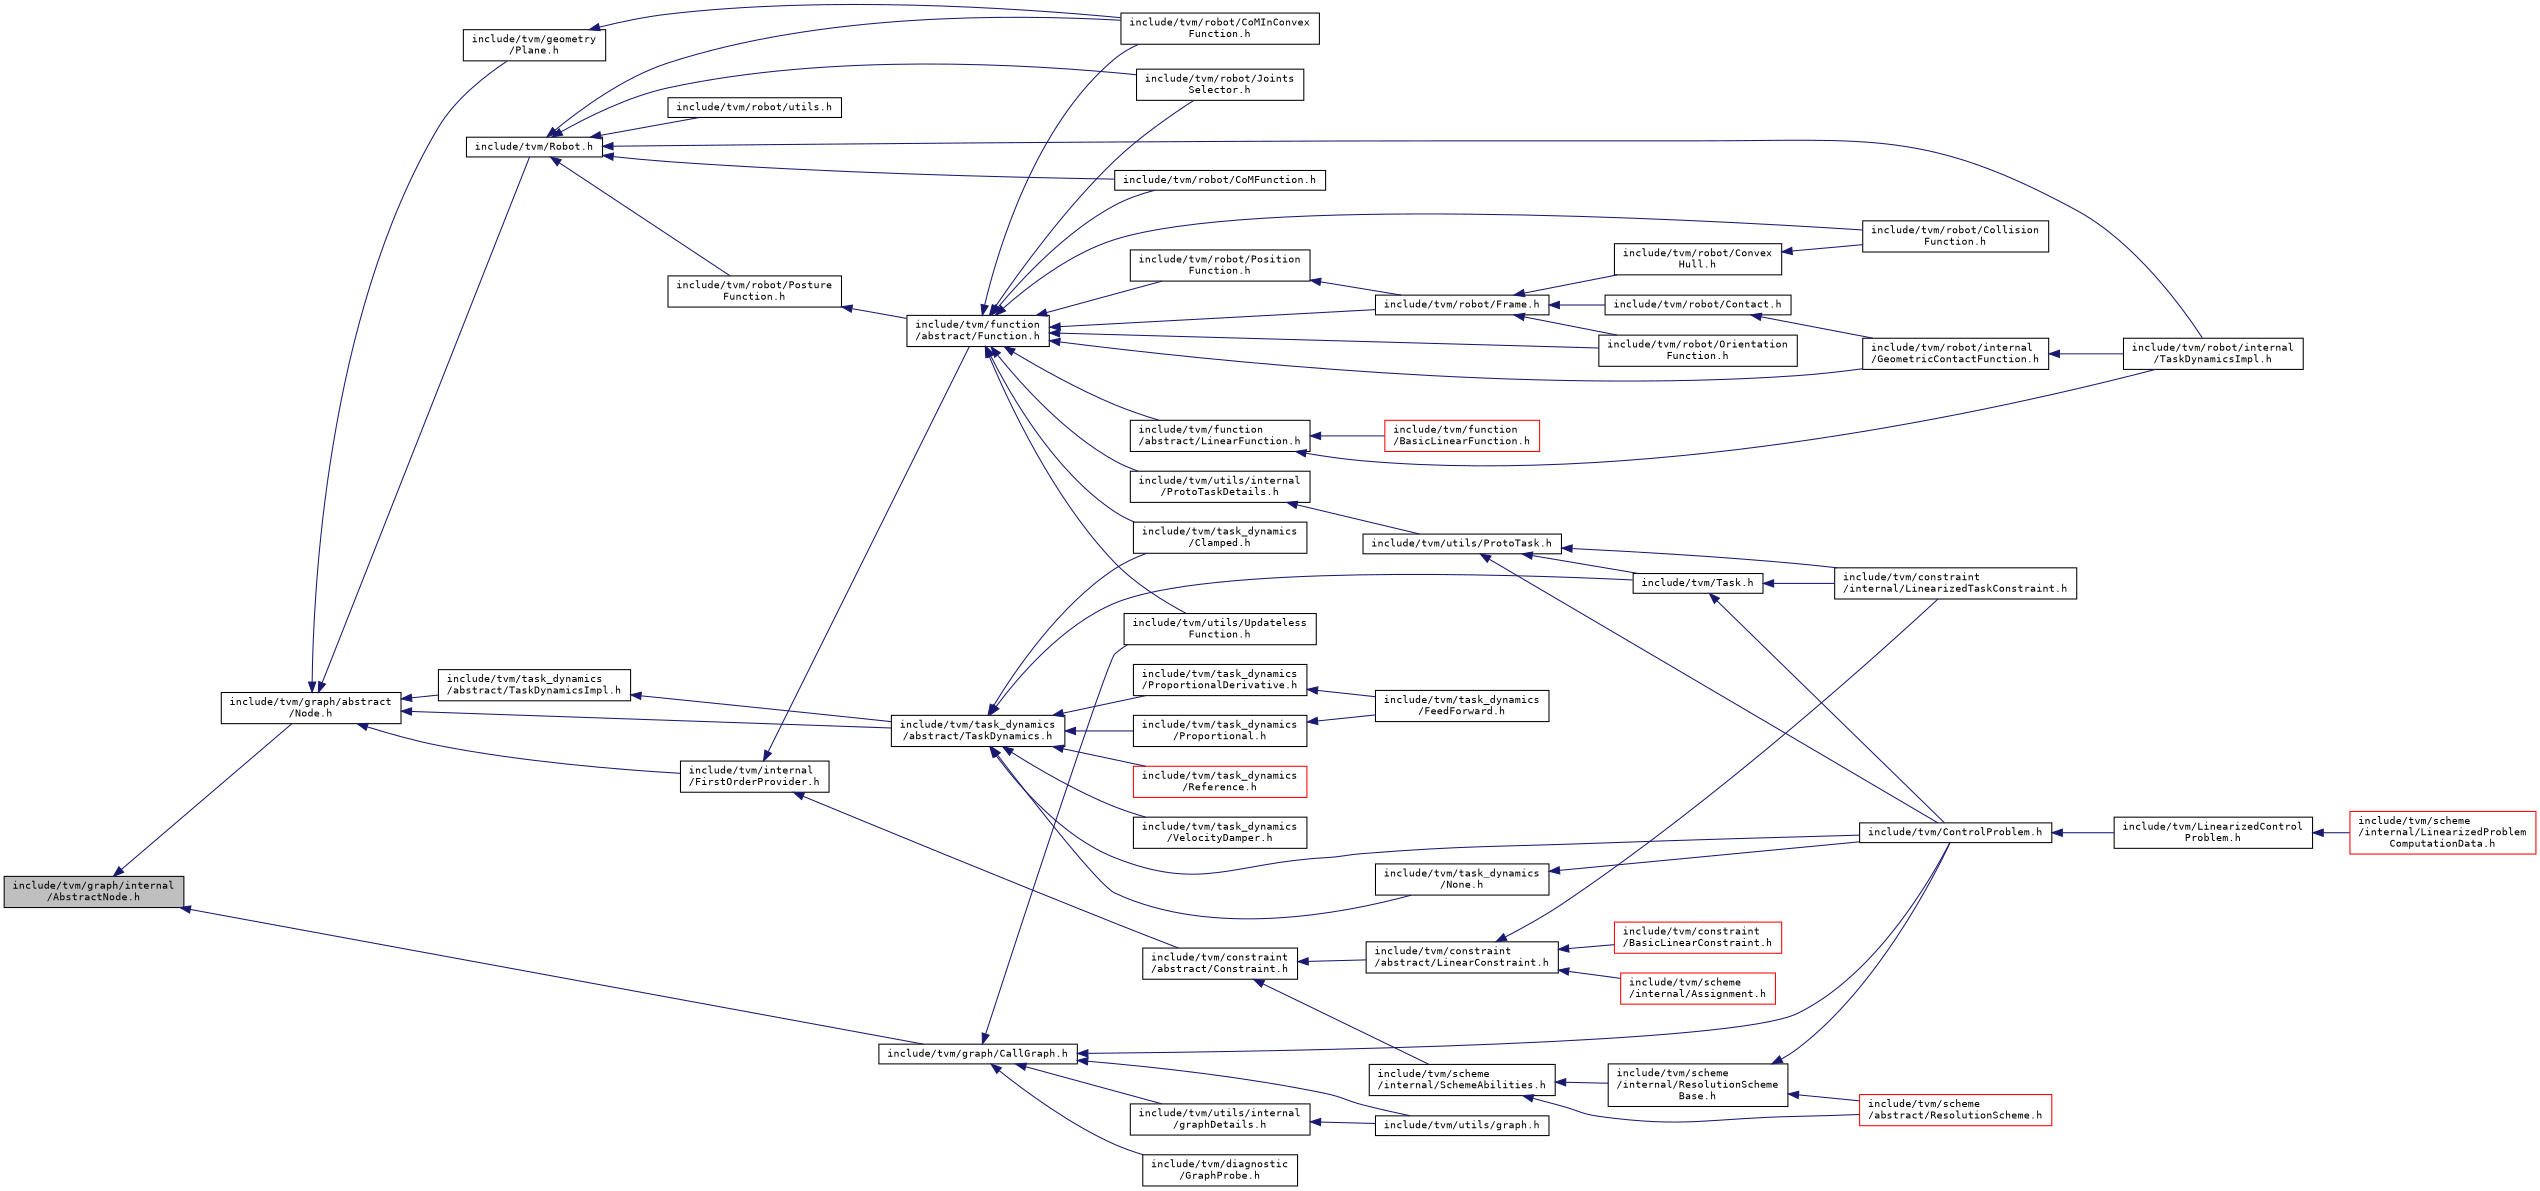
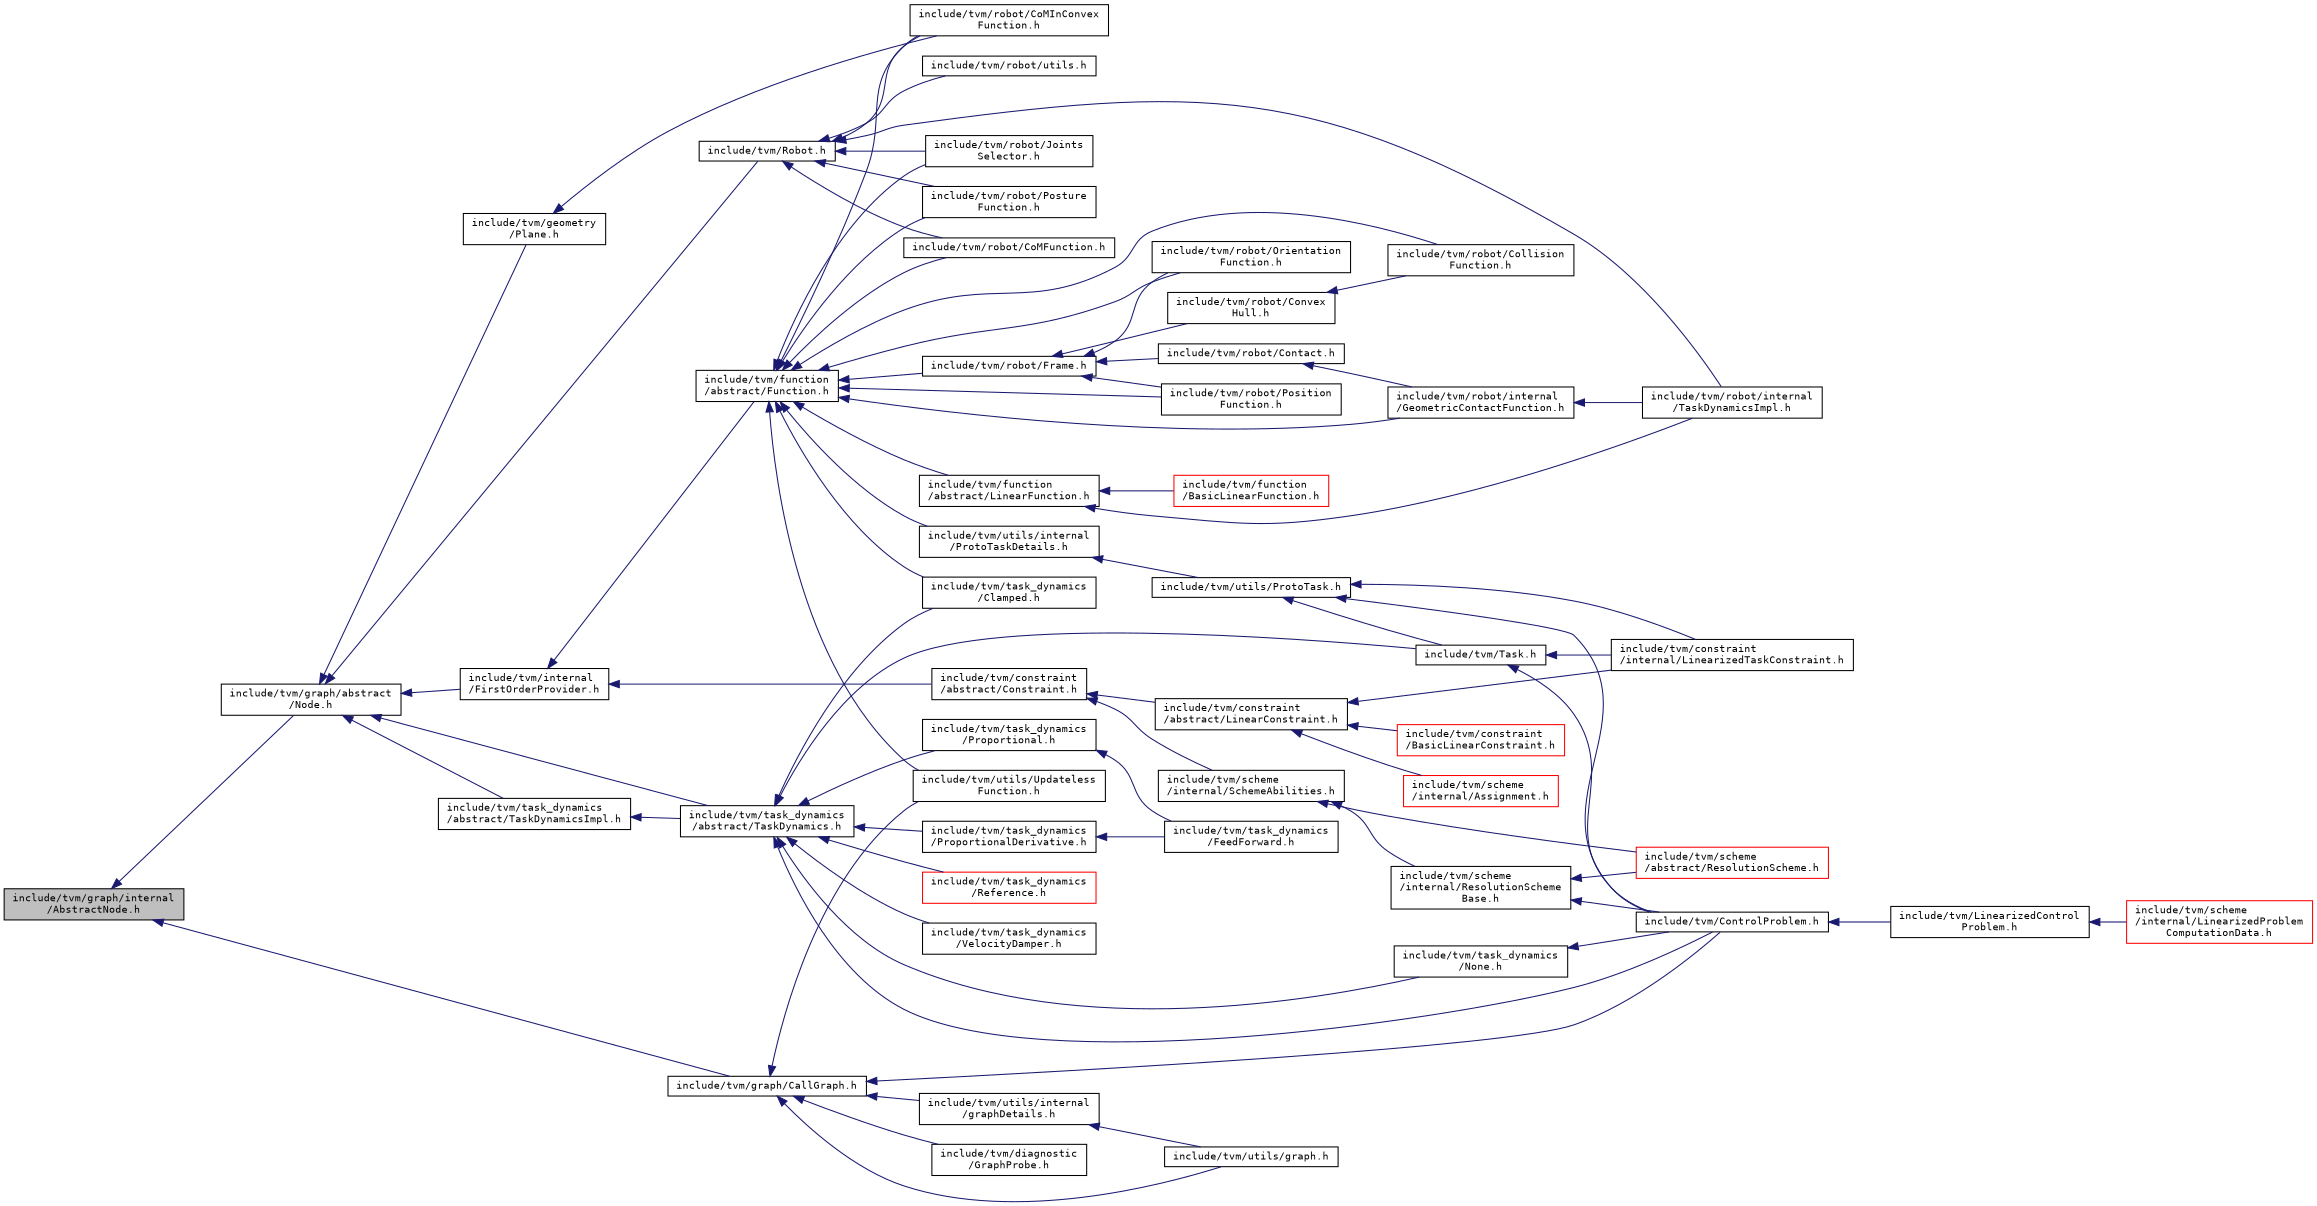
  digraph {
    fontname="DejaVu Sans Mono"
    rankdir=LR
    node [color=black fillcolor=white fontname="DejaVu Sans Mono" fontsize=10 shape=record style=filled]
    edge [color=midnightblue dir=back fontname="DejaVu Sans Mono" fontsize=10 labelfontname=Helvetica labelfontsize=10 style=solid]
    n1 [fillcolor=grey75 fontcolor=black height=0.2 label="include/tvm/graph/internal\l/AbstractNode.h" width=0.4]
    n2 [height=0.2 label="include/tvm/graph/abstract\l/Node.h" width=0.4]
    n3 [height=0.2 label="include/tvm/graph/CallGraph.h" width=0.4]
    n4 [height=0.2 label="include/tvm/internal\l/FirstOrderProvider.h" width=0.4]
    n5 [height=0.2 label="include/tvm/task_dynamics\l/abstract/TaskDynamics.h" width=0.4]
    n6 [height=0.2 label="include/tvm/task_dynamics\l/abstract/TaskDynamicsImpl.h" width=0.4]
    n7 [height=0.2 label="include/tvm/geometry\l/Plane.h" width=0.4]
    n8 [height=0.2 label="include/tvm/Robot.h" width=0.4]
    n9 [height=0.2 label="include/tvm/ControlProblem.h" width=0.4]
    n10 [height=0.2 label="include/tvm/utils/Updateless\lFunction.h" width=0.4]
    n11 [height=0.2 label="include/tvm/diagnostic\l/GraphProbe.h" width=0.4]
    n12 [height=0.2 label="include/tvm/utils/graph.h" width=0.4]
    n13 [height=0.2 label="include/tvm/utils/internal\l/graphDetails.h" width=0.4]
    n14 [height=0.2 label="include/tvm/constraint\l/abstract/Constraint.h" width=0.4]
    n15 [height=0.2 label="include/tvm/function\l/abstract/Function.h" width=0.4]
    n16 [height=0.2 label="include/tvm/task_dynamics\l/Clamped.h" width=0.4]
    n17 [height=0.2 label="include/tvm/Task.h" width=0.4]
    n18 [height=0.2 label="include/tvm/task_dynamics\l/None.h" width=0.4]
    n19 [height=0.2 label="include/tvm/task_dynamics\l/Proportional.h" width=0.4]
    n20 [height=0.2 label="include/tvm/task_dynamics\l/ProportionalDerivative.h" width=0.4]
    n21 [color=red height=0.2 label="include/tvm/task_dynamics\l/Reference.h" width=0.4]
    n22 [height=0.2 label="include/tvm/task_dynamics\l/VelocityDamper.h" width=0.4]
    n23 [height=0.2 label="include/tvm/robot/CoMInConvex\lFunction.h" width=0.4]
    n24 [height=0.2 label="include/tvm/robot/CoMFunction.h" width=0.4]
    n25 [height=0.2 label="include/tvm/robot/Joints\lSelector.h" width=0.4]
    n26 [height=0.2 label="include/tvm/robot/Posture\lFunction.h" width=0.4]
    n27 [height=0.2 label="include/tvm/robot/internal\l/TaskDynamicsImpl.h" width=0.4]
    n28 [height=0.2 label="include/tvm/robot/utils.h" width=0.4]
    n29 [height=0.2 label="include/tvm/constraint\l/abstract/LinearConstraint.h" width=0.4]
    n30 [height=0.2 label="include/tvm/scheme\l/internal/SchemeAbilities.h" width=0.4]
    n31 [height=0.2 label="include/tvm/function\l/abstract/LinearFunction.h" width=0.4]
    n32 [height=0.2 label="include/tvm/utils/internal\l/ProtoTaskDetails.h" width=0.4]
    n33 [height=0.2 label="include/tvm/robot/Collision\lFunction.h" width=0.4]
    n34 [height=0.2 label="include/tvm/robot/Frame.h" width=0.4]
    n35 [height=0.2 label="include/tvm/robot/internal\l/GeometricContactFunction.h" width=0.4]
    n36 [height=0.2 label="include/tvm/robot/Orientation\lFunction.h" width=0.4]
    n37 [height=0.2 label="include/tvm/robot/Position\lFunction.h" width=0.4]
    n38 [color=red height=0.2 label="include/tvm/constraint\l/BasicLinearConstraint.h" width=0.4]
    n39 [height=0.2 label="include/tvm/constraint\l/internal/LinearizedTaskConstraint.h" width=0.4]
    n40 [color=red height=0.2 label="include/tvm/scheme\l/internal/Assignment.h" width=0.4]
    n41 [height=0.2 label="include/tvm/scheme\l/internal/ResolutionScheme\lBase.h" width=0.4]
    n42 [color=red height=0.2 label="include/tvm/scheme\l/abstract/ResolutionScheme.h" width=0.4]
    n43 [height=0.2 label="include/tvm/LinearizedControl\lProblem.h" width=0.4]
    n44 [color=red height=0.2 label="include/tvm/scheme\l/internal/LinearizedProblem\lComputationData.h" width=0.4]
    n45 [color=red height=0.2 label="include/tvm/function\l/BasicLinearFunction.h" width=0.4]
    n46 [height=0.2 label="include/tvm/utils/ProtoTask.h" width=0.4]
    n47 [height=0.2 label="include/tvm/robot/Convex\lHull.h" width=0.4]
    n48 [height=0.2 label="include/tvm/robot/Contact.h" width=0.4]
    n49 [height=0.2 label="include/tvm/task_dynamics\l/FeedForward.h" width=0.4]
    n1 -> n2
    n1 -> n3
    n2 -> n4
    n2 -> n5
    n2 -> n6
    n2 -> n7
    n2 -> n8
    n3 -> n9
    n3 -> n10
    n3 -> n11
    n3 -> n12
    n3 -> n13
    n4 -> n14
    n4 -> n15
    n5 -> n9
    n5 -> n16
    n5 -> n17
    n5 -> n18
    n5 -> n19
    n5 -> n20
    n5 -> n21
    n5 -> n22
    n6 -> n5
    n7 -> n23
    n8 -> n23
    n8 -> n24
    n8 -> n25
    n8 -> n26
    n8 -> n27
    n8 -> n28
    n9 -> n43
    n13 -> n12
    n14 -> n29
    n14 -> n30
    n15 -> n10
    n15 -> n16
    n15 -> n23
    n15 -> n24
    n15 -> n25
-   n26 -> n15
+   n15 -> n26
    n15 -> n31
    n15 -> n32
    n15 -> n33
    n15 -> n34
    n15 -> n35
    n15 -> n36
    n15 -> n37
    n17 -> n9
    n17 -> n39
    n18 -> n9
    n19 -> n49
    n20 -> n49
    n29 -> n38
    n29 -> n39
    n29 -> n40
    n30 -> n41
    n30 -> n42
    n31 -> n27
    n31 -> n45
    n32 -> n46
    n34 -> n36
-   n37 -> n34
+   n34 -> n37
    n34 -> n47
    n34 -> n48
    n35 -> n27
    n41 -> n9
    n41 -> n42
    n43 -> n44
    n46 -> n9
    n46 -> n17
    n46 -> n39
    n47 -> n33
    n48 -> n35
  }
